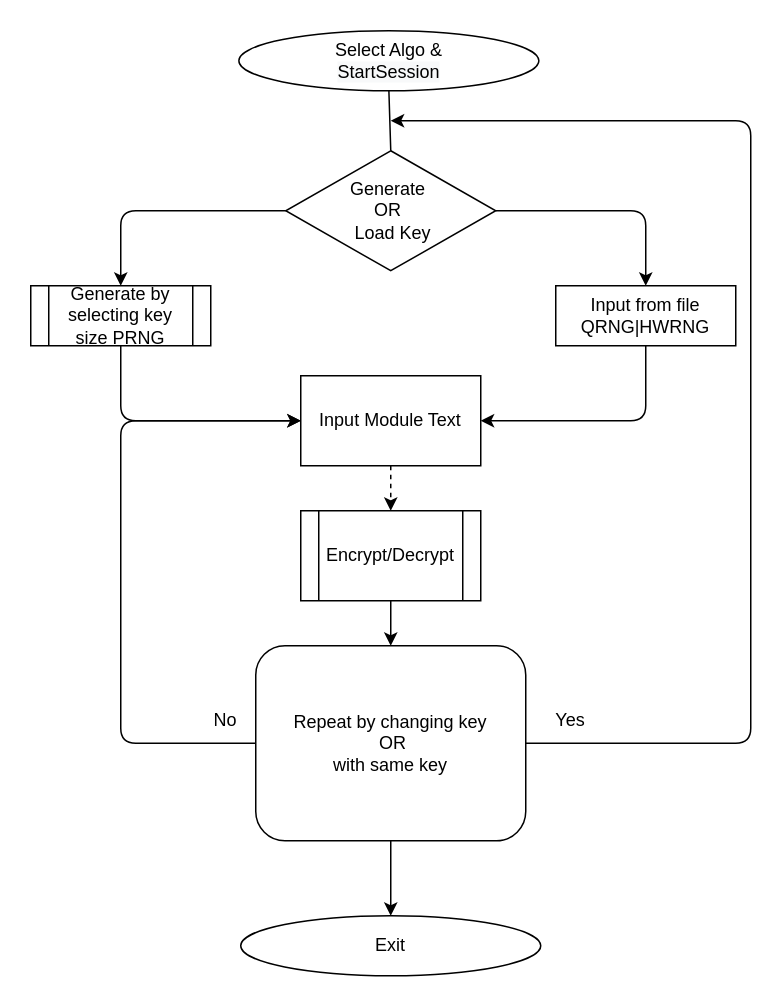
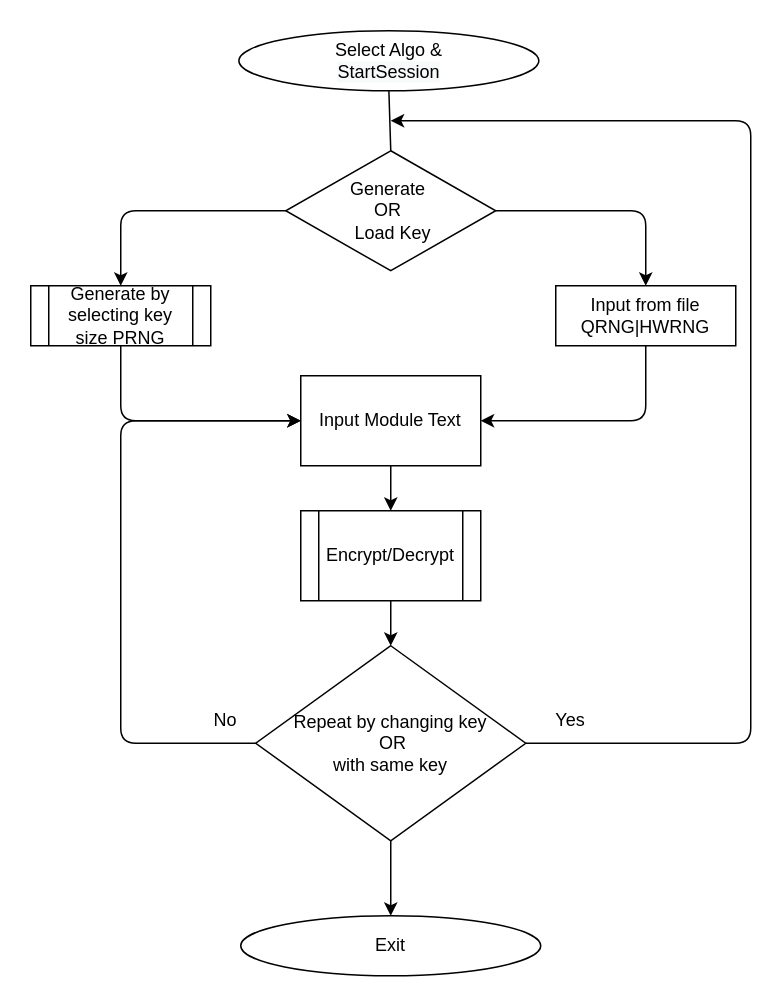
  <mxCell id="0" />
  <mxCell id="1" parent="0" />
  <mxCell id="2" value="Select Algo &amp;amp;&lt;br&gt;&lt;span style=&quot;color: rgb(0 , 0 , 0) ; font-family: &amp;#34;helvetica&amp;#34; ; font-size: 12px ; font-style: normal ; font-weight: 400 ; letter-spacing: normal ; text-align: center ; text-indent: 0px ; text-transform: none ; word-spacing: 0px ; background-color: rgb(248 , 249 , 250) ; display: inline ; float: none&quot;&gt;StartSession&lt;/span&gt;" style="ellipse;whiteSpace=wrap;html=1;gradientColor=#ffffff;" vertex="1" parent="1"><mxGeometry x="158.75" y="20" width="200" height="40" as="geometry" /></mxCell>
  <mxCell id="3" style="edgeStyle=none;rounded=0;orthogonalLoop=1;jettySize=auto;html=1;exitX=0.5;exitY=1;exitDx=0;exitDy=0;entryX=0.5;entryY=0;entryDx=0;entryDy=0;" edge="1" parent="1" source="4" target="8"><mxGeometry relative="1" as="geometry" /></mxCell>
  <mxCell id="4" value="Encrypt/Decrypt" style="shape=process;whiteSpace=wrap;html=1;backgroundOutline=1;gradientColor=#ffffff;" vertex="1" parent="1"><mxGeometry x="200" y="340" width="120" height="60" as="geometry" /></mxCell>
- <mxCell id="5" style="edgeStyle=none;rounded=0;orthogonalLoop=1;jettySize=auto;html=1;entryX=0.5;entryY=0;entryDx=0;entryDy=0;dashed=1;" edge="1" parent="1" source="6" target="4"><mxGeometry relative="1" as="geometry" /></mxCell>
+ <mxCell id="5" style="edgeStyle=none;rounded=0;orthogonalLoop=1;jettySize=auto;html=1;entryX=0.5;entryY=0;entryDx=0;entryDy=0;" edge="1" parent="1" source="6" target="4"><mxGeometry relative="1" as="geometry" /></mxCell>
  <mxCell id="6" value="Input Module Text" style="rounded=0;whiteSpace=wrap;html=1;gradientColor=#ffffff;" vertex="1" parent="1"><mxGeometry x="200" y="250" width="120" height="60" as="geometry" /></mxCell>
  <mxCell id="7" style="edgeStyle=none;rounded=0;orthogonalLoop=1;jettySize=auto;html=1;entryX=0.5;entryY=0;entryDx=0;entryDy=0;" edge="1" parent="1" source="8" target="21"><mxGeometry relative="1" as="geometry" /></mxCell>
- <mxCell id="8" value="Repeat by changing key&lt;br&gt;&amp;nbsp;OR &lt;br&gt;with same key" style="whiteSpace=wrap;html=1;gradientColor=#ffffff;rounded=1;" vertex="1" parent="1"><mxGeometry x="170" y="430" width="180" height="130" as="geometry" /></mxCell>
+ <mxCell id="8" value="Repeat by changing key&lt;br&gt;&amp;nbsp;OR &lt;br&gt;with same key" style="rhombus;whiteSpace=wrap;html=1;gradientColor=#ffffff;" vertex="1" parent="1"><mxGeometry x="170" y="430" width="180" height="130" as="geometry" /></mxCell>
  <mxCell id="9" value="Yes" style="text;html=1;strokeColor=none;fillColor=none;align=center;verticalAlign=middle;whiteSpace=wrap;rounded=0;" vertex="1" parent="1"><mxGeometry x="360" y="470" width="40" height="20" as="geometry" /></mxCell>
  <mxCell id="10" value="No" style="text;html=1;strokeColor=none;fillColor=none;align=center;verticalAlign=middle;whiteSpace=wrap;rounded=0;" vertex="1" parent="1"><mxGeometry x="130" y="470" width="40" height="20" as="geometry" /></mxCell>
  <mxCell id="11" value="" style="endArrow=none;html=1;entryX=0.5;entryY=1;entryDx=0;entryDy=0;" edge="1" parent="1" target="2"><mxGeometry width="50" height="50" relative="1" as="geometry"><mxPoint x="260" y="100" as="sourcePoint" /><mxPoint x="320" y="200" as="targetPoint" /></mxGeometry></mxCell>
  <mxCell id="12" value="Generate&amp;nbsp;&lt;br&gt;OR&amp;nbsp;&lt;br&gt;&amp;nbsp;Load Key" style="rhombus;whiteSpace=wrap;html=1;gradientColor=#ffffff;" vertex="1" parent="1"><mxGeometry x="190" y="100" width="140" height="80" as="geometry" /></mxCell>
  <mxCell id="13" value="" style="endArrow=classic;html=1;exitX=1;exitY=0.5;exitDx=0;exitDy=0;" edge="1" parent="1" source="12"><mxGeometry width="50" height="50" relative="1" as="geometry"><mxPoint x="270" y="230" as="sourcePoint" /><mxPoint x="430" y="190" as="targetPoint" /><Array as="points"><mxPoint x="430" y="140" /></Array></mxGeometry></mxCell>
  <mxCell id="14" value="" style="endArrow=classic;html=1;exitX=0;exitY=0.5;exitDx=0;exitDy=0;" edge="1" parent="1" source="12"><mxGeometry width="50" height="50" relative="1" as="geometry"><mxPoint x="340" y="150" as="sourcePoint" /><mxPoint x="80" y="190" as="targetPoint" /><Array as="points"><mxPoint x="80" y="140" /></Array></mxGeometry></mxCell>
  <mxCell id="15" value="Generate by selecting key size PRNG" style="shape=process;whiteSpace=wrap;html=1;backgroundOutline=1;gradientColor=#ffffff;" vertex="1" parent="1"><mxGeometry x="20" y="190" width="120" height="40" as="geometry" /></mxCell>
  <mxCell id="16" value="Input from file QRNG|HWRNG" style="rounded=0;whiteSpace=wrap;html=1;gradientColor=#ffffff;" vertex="1" parent="1"><mxGeometry x="370" y="190" width="120" height="40" as="geometry" /></mxCell>
  <mxCell id="17" value="" style="endArrow=classic;html=1;exitX=0.5;exitY=1;exitDx=0;exitDy=0;entryX=0;entryY=0.5;entryDx=0;entryDy=0;" edge="1" parent="1" source="15" target="6"><mxGeometry width="50" height="50" relative="1" as="geometry"><mxPoint x="270" y="230" as="sourcePoint" /><mxPoint x="83" y="290" as="targetPoint" /><Array as="points"><mxPoint x="80" y="280" /></Array></mxGeometry></mxCell>
  <mxCell id="18" value="" style="endArrow=classic;html=1;exitX=0.5;exitY=1;exitDx=0;exitDy=0;entryX=1;entryY=0.5;entryDx=0;entryDy=0;" edge="1" parent="1" source="16" target="6"><mxGeometry width="50" height="50" relative="1" as="geometry"><mxPoint x="93.28" y="242.68" as="sourcePoint" /><mxPoint x="210" y="290" as="targetPoint" /><Array as="points"><mxPoint x="430" y="280" /></Array></mxGeometry></mxCell>
  <mxCell id="19" value="" style="endArrow=classic;html=1;exitX=1;exitY=0.5;exitDx=0;exitDy=0;" edge="1" parent="1" source="8"><mxGeometry width="50" height="50" relative="1" as="geometry"><mxPoint x="520" y="460" as="sourcePoint" /><mxPoint x="260" y="80" as="targetPoint" /><Array as="points"><mxPoint x="500" y="495" /><mxPoint x="500" y="80" /></Array></mxGeometry></mxCell>
  <mxCell id="20" value="" style="endArrow=classic;html=1;exitX=0;exitY=0.5;exitDx=0;exitDy=0;entryX=0;entryY=0.5;entryDx=0;entryDy=0;" edge="1" parent="1" source="8" target="6"><mxGeometry width="50" height="50" relative="1" as="geometry"><mxPoint x="10" y="490" as="sourcePoint" /><mxPoint x="320" y="270" as="targetPoint" /><Array as="points"><mxPoint x="80" y="495" /><mxPoint x="80" y="460" /><mxPoint x="80" y="280" /></Array></mxGeometry></mxCell>
  <mxCell id="21" value="Exit" style="ellipse;whiteSpace=wrap;html=1;gradientColor=#ffffff;" vertex="1" parent="1"><mxGeometry x="160" y="610" width="200" height="40" as="geometry" /></mxCell>
